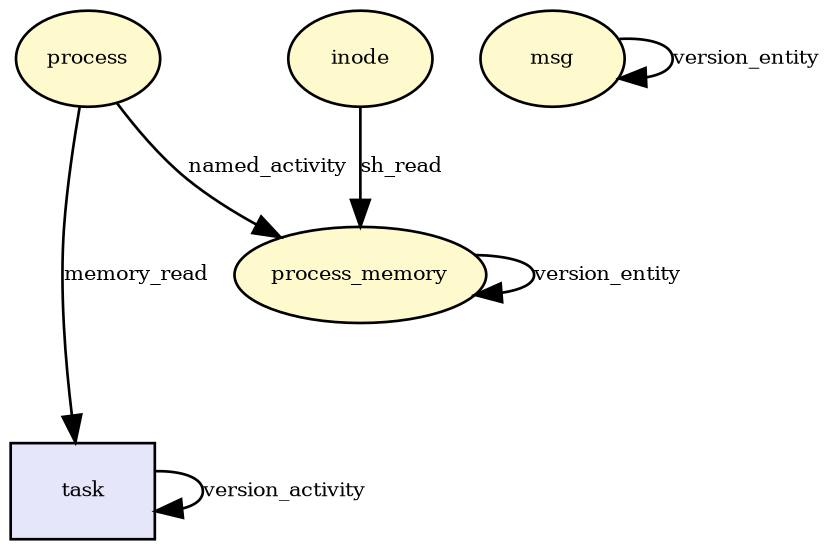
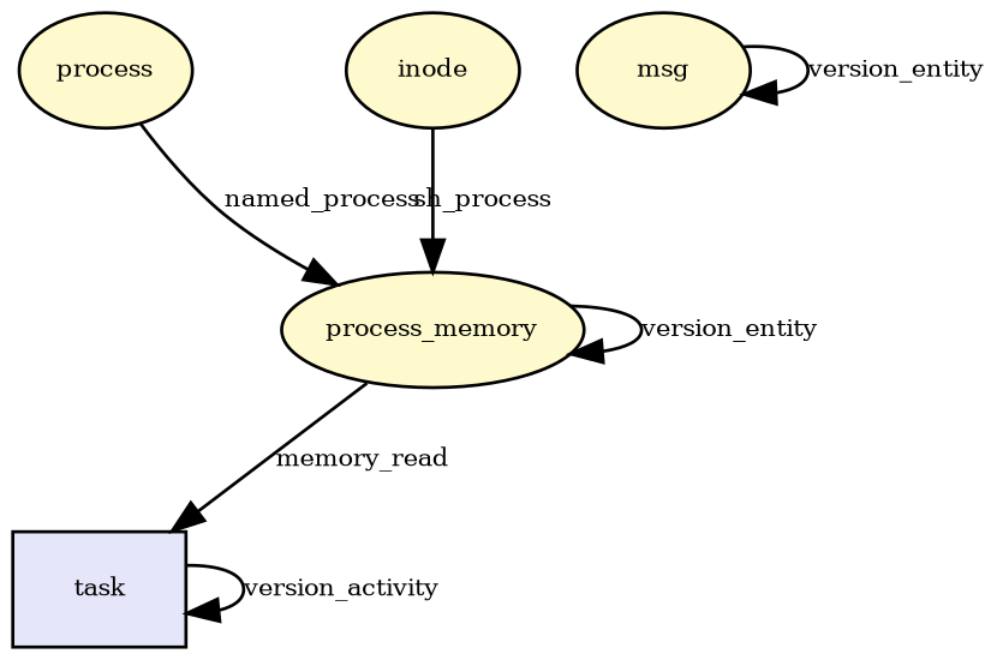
  digraph {
    node [fillcolor="#fffacd" fontsize=8 shape=ellipse style=filled]
    edge [fontsize=8]
    n1 [label=process]
    n2 [label=process_memory]
    n3 [fillcolor="#e6e6fa" label=task shape=rectangle]
    n4 [label=msg]
    n5 [label=inode]
-   n1 -> n2 [label=named_activity]
+   n1 -> n2 [label=named_process]
    n2 -> n2 [label=version_entity]
-   n1 -> n3 [label=memory_read]
+   n2 -> n3 [label=memory_read]
    n3 -> n3 [label=version_activity]
    n4 -> n4 [label=version_entity]
-   n5 -> n2 [label=sh_read]
+   n5 -> n2 [label=sh_process]
  }
